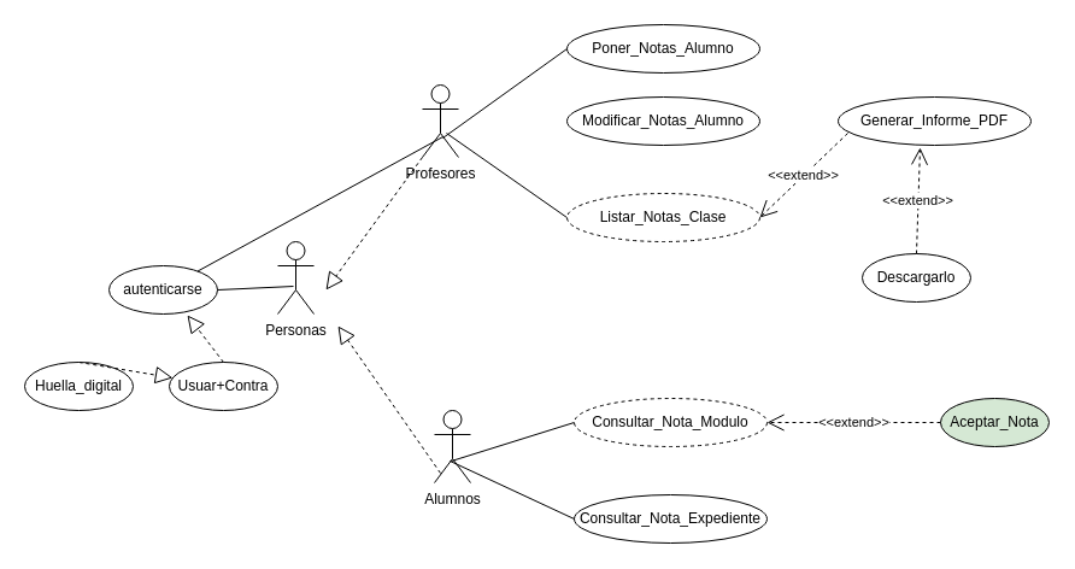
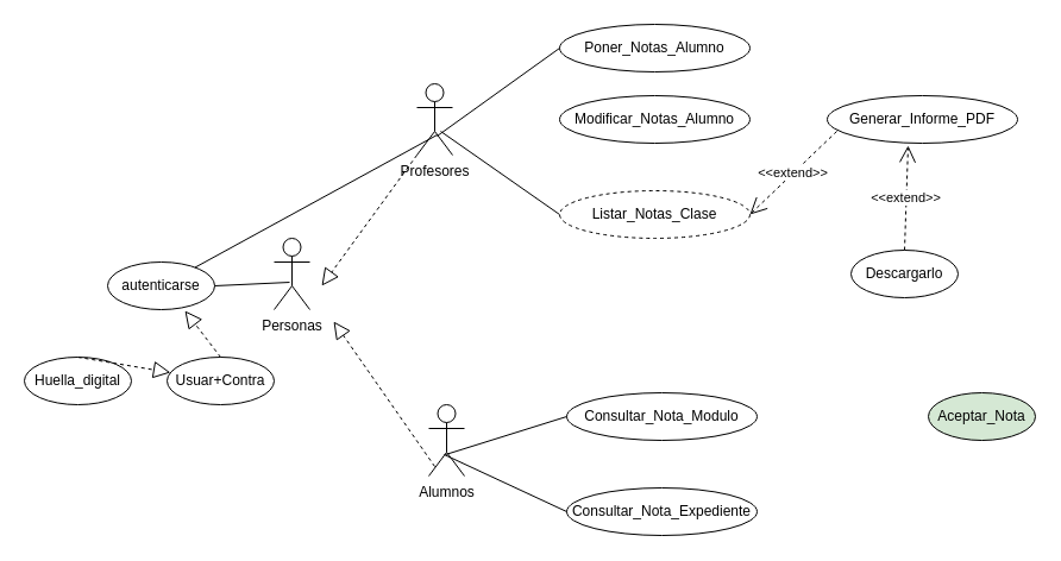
  <mxCell id="0" />
  <mxCell id="1" parent="0" />
  <mxCell id="2" value="Personas" style="shape=umlActor;verticalLabelPosition=bottom;verticalAlign=top;html=1;" vertex="1" parent="1"><mxGeometry x="230" y="200" width="30" height="60" as="geometry" /></mxCell>
  <mxCell id="3" value="autenticarse" style="ellipse;whiteSpace=wrap;html=1;" vertex="1" parent="1"><mxGeometry x="90" y="220" width="90" height="40" as="geometry" /></mxCell>
  <mxCell id="4" value="Huella_digital" style="ellipse;whiteSpace=wrap;html=1;" vertex="1" parent="1"><mxGeometry x="20" y="300" width="90" height="40" as="geometry" /></mxCell>
  <mxCell id="5" value="Usuar+Contra" style="ellipse;whiteSpace=wrap;html=1;" vertex="1" parent="1"><mxGeometry x="140" y="300" width="90" height="40" as="geometry" /></mxCell>
  <mxCell id="6" value="Profesores" style="shape=umlActor;verticalLabelPosition=bottom;verticalAlign=top;html=1;" vertex="1" parent="1"><mxGeometry x="350" y="70" width="30" height="60" as="geometry" /></mxCell>
  <mxCell id="7" value="Alumnos" style="shape=umlActor;verticalLabelPosition=bottom;verticalAlign=top;html=1;" vertex="1" parent="1"><mxGeometry x="360" y="340" width="30" height="60" as="geometry" /></mxCell>
- <mxCell id="8" value="Consultar_Nota_Modulo" style="ellipse;whiteSpace=wrap;html=1;dashed=1;" vertex="1" parent="1"><mxGeometry x="476" y="330" width="160" height="40" as="geometry" /></mxCell>
+ <mxCell id="8" value="Consultar_Nota_Modulo" style="ellipse;whiteSpace=wrap;html=1;" vertex="1" parent="1"><mxGeometry x="476" y="330" width="160" height="40" as="geometry" /></mxCell>
  <mxCell id="9" value="Consultar_Nota_Expediente" style="ellipse;whiteSpace=wrap;html=1;" vertex="1" parent="1"><mxGeometry x="476" y="410" width="160" height="40" as="geometry" /></mxCell>
  <mxCell id="10" value="Aceptar_Nota" style="ellipse;whiteSpace=wrap;html=1;fillColor=#d5e8d4;" vertex="1" parent="1"><mxGeometry x="780" y="330" width="90" height="40" as="geometry" /></mxCell>
  <mxCell id="11" value="Poner_Notas_Alumno" style="ellipse;whiteSpace=wrap;html=1;" vertex="1" parent="1"><mxGeometry x="470" y="20" width="160" height="40" as="geometry" /></mxCell>
  <mxCell id="12" value="Modificar_Notas_Alumno" style="ellipse;whiteSpace=wrap;html=1;" vertex="1" parent="1"><mxGeometry x="470" y="80" width="160" height="40" as="geometry" /></mxCell>
  <mxCell id="13" value="Listar_Notas_Clase" style="ellipse;whiteSpace=wrap;html=1;dashed=1;" vertex="1" parent="1"><mxGeometry x="470" y="160" width="160" height="40" as="geometry" /></mxCell>
  <mxCell id="14" value="Generar_Informe_PDF" style="ellipse;whiteSpace=wrap;html=1;" vertex="1" parent="1"><mxGeometry x="695" y="80" width="160" height="40" as="geometry" /></mxCell>
  <mxCell id="15" value="Descargarlo" style="ellipse;whiteSpace=wrap;html=1;" vertex="1" parent="1"><mxGeometry x="715" y="210" width="90" height="40" as="geometry" /></mxCell>
  <mxCell id="16" value="&amp;lt;&amp;lt;extend&amp;gt;&amp;gt;" style="endArrow=open;endSize=12;dashed=1;html=1;rounded=0;exitX=0.05;exitY=0.75;exitDx=0;exitDy=0;exitPerimeter=0;entryX=1;entryY=0.5;entryDx=0;entryDy=0;" edge="1" parent="1" source="14" target="13"><mxGeometry width="160" relative="1" as="geometry"><mxPoint x="420" y="320" as="sourcePoint" /><mxPoint x="580" y="320" as="targetPoint" /></mxGeometry></mxCell>
  <mxCell id="17" value="&amp;lt;&amp;lt;extend&amp;gt;&amp;gt;" style="endArrow=open;endSize=12;dashed=1;html=1;rounded=0;exitX=0.5;exitY=0;exitDx=0;exitDy=0;entryX=0.425;entryY=1.05;entryDx=0;entryDy=0;entryPerimeter=0;" edge="1" parent="1" source="15" target="14"><mxGeometry width="160" relative="1" as="geometry"><mxPoint x="420" y="320" as="sourcePoint" /><mxPoint x="580" y="320" as="targetPoint" /></mxGeometry></mxCell>
- <mxCell id="18" value="&amp;lt;&amp;lt;extend&amp;gt;&amp;gt;" style="endArrow=open;endSize=12;dashed=1;html=1;rounded=0;exitX=0;exitY=0.5;exitDx=0;exitDy=0;entryX=1;entryY=0.5;entryDx=0;entryDy=0;" edge="1" parent="1" source="10" target="8"><mxGeometry width="160" relative="1" as="geometry"><mxPoint x="420" y="320" as="sourcePoint" /><mxPoint x="580" y="320" as="targetPoint" /></mxGeometry></mxCell>
  <mxCell id="19" value="" style="endArrow=none;html=1;rounded=0;exitX=0.567;exitY=0.717;exitDx=0;exitDy=0;exitPerimeter=0;" edge="1" parent="1" source="6" target="3"><mxGeometry width="50" height="50" relative="1" as="geometry"><mxPoint x="470" y="340" as="sourcePoint" /><mxPoint x="520" y="290" as="targetPoint" /></mxGeometry></mxCell>
  <mxCell id="20" value="" style="endArrow=none;html=1;rounded=0;entryX=0;entryY=0.5;entryDx=0;entryDy=0;exitX=0.667;exitY=0.667;exitDx=0;exitDy=0;exitPerimeter=0;" edge="1" parent="1" source="6" target="13"><mxGeometry width="50" height="50" relative="1" as="geometry"><mxPoint x="470" y="340" as="sourcePoint" /><mxPoint x="520" y="290" as="targetPoint" /></mxGeometry></mxCell>
  <mxCell id="21" value="" style="endArrow=none;html=1;rounded=0;entryX=0;entryY=0.5;entryDx=0;entryDy=0;exitX=0.567;exitY=0.733;exitDx=0;exitDy=0;exitPerimeter=0;" edge="1" parent="1" source="6" target="11"><mxGeometry width="50" height="50" relative="1" as="geometry"><mxPoint x="470" y="240" as="sourcePoint" /><mxPoint x="520" y="190" as="targetPoint" /></mxGeometry></mxCell>
  <mxCell id="22" value="" style="endArrow=none;html=1;rounded=0;entryX=0;entryY=0.5;entryDx=0;entryDy=0;exitX=0.467;exitY=0.7;exitDx=0;exitDy=0;exitPerimeter=0;" edge="1" parent="1" source="7" target="8"><mxGeometry width="50" height="50" relative="1" as="geometry"><mxPoint x="470" y="240" as="sourcePoint" /><mxPoint x="520" y="190" as="targetPoint" /></mxGeometry></mxCell>
  <mxCell id="23" value="" style="endArrow=none;html=1;rounded=0;entryX=0;entryY=0.5;entryDx=0;entryDy=0;exitX=0.433;exitY=0.7;exitDx=0;exitDy=0;exitPerimeter=0;" edge="1" parent="1" source="7" target="9"><mxGeometry width="50" height="50" relative="1" as="geometry"><mxPoint x="470" y="240" as="sourcePoint" /><mxPoint x="520" y="190" as="targetPoint" /></mxGeometry></mxCell>
  <mxCell id="24" value="" style="endArrow=block;dashed=1;endFill=0;endSize=12;html=1;rounded=0;exitX=0;exitY=1;exitDx=0;exitDy=0;exitPerimeter=0;" edge="1" parent="1" source="6"><mxGeometry width="160" relative="1" as="geometry"><mxPoint x="80" y="30" as="sourcePoint" /><mxPoint x="270" y="240" as="targetPoint" /></mxGeometry></mxCell>
  <mxCell id="25" value="" style="endArrow=block;dashed=1;endFill=0;endSize=12;html=1;rounded=0;exitX=0.167;exitY=0.867;exitDx=0;exitDy=0;exitPerimeter=0;" edge="1" parent="1" source="7"><mxGeometry width="160" relative="1" as="geometry"><mxPoint x="420" y="320" as="sourcePoint" /><mxPoint x="280" y="270" as="targetPoint" /></mxGeometry></mxCell>
  <mxCell id="26" value="" style="endArrow=none;html=1;rounded=0;entryX=0.433;entryY=0.617;entryDx=0;entryDy=0;entryPerimeter=0;exitX=1;exitY=0.5;exitDx=0;exitDy=0;" edge="1" parent="1" source="3" target="2"><mxGeometry width="50" height="50" relative="1" as="geometry"><mxPoint x="470" y="340" as="sourcePoint" /><mxPoint x="520" y="290" as="targetPoint" /></mxGeometry></mxCell>
  <mxCell id="27" value="" style="endArrow=block;dashed=1;endFill=0;endSize=12;html=1;rounded=0;exitX=0.5;exitY=0;exitDx=0;exitDy=0;" edge="1" parent="1" source="4" target="5"><mxGeometry width="160" relative="1" as="geometry"><mxPoint x="420" y="320" as="sourcePoint" /><mxPoint x="580" y="320" as="targetPoint" /></mxGeometry></mxCell>
  <mxCell id="28" value="" style="endArrow=block;dashed=1;endFill=0;endSize=12;html=1;rounded=0;exitX=0.5;exitY=0;exitDx=0;exitDy=0;entryX=0.722;entryY=1.025;entryDx=0;entryDy=0;entryPerimeter=0;" edge="1" parent="1" source="5" target="3"><mxGeometry width="160" relative="1" as="geometry"><mxPoint x="420" y="320" as="sourcePoint" /><mxPoint x="580" y="320" as="targetPoint" /></mxGeometry></mxCell>
